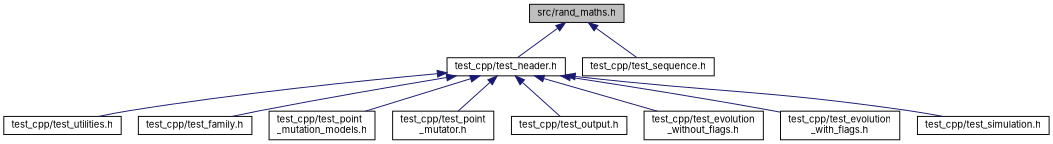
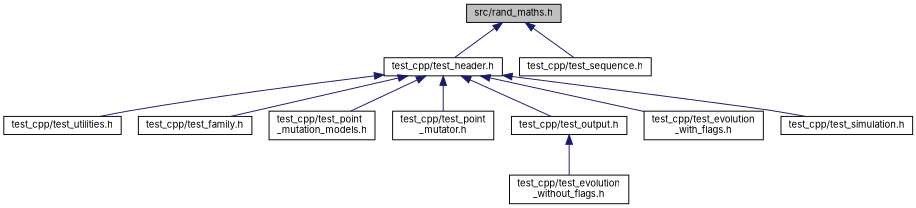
  digraph {
    fontname=Inter
    node [color=black fillcolor=white fontname=Inter fontsize=10 shape=record style=filled]
    edge [color=midnightblue dir=back fontname=Inter fontsize=10 labelfontname=Helvetica labelfontsize=10 style=solid]
    n1 [fillcolor=grey75 fontcolor=black height=0.2 label="src/rand_maths.h" width=0.4]
    n2 [height=0.2 label="test_cpp/test_header.h" width=0.4]
    n3 [height=0.2 label="test_cpp/test_sequence.h" width=0.4]
    n4 [height=0.2 label="test_cpp/test_utilities.h" width=0.4]
    n5 [height=0.2 label="test_cpp/test_family.h" width=0.4]
    n6 [height=0.2 label="test_cpp/test_point\l_mutation_models.h" width=0.4]
    n7 [height=0.2 label="test_cpp/test_point\l_mutator.h" width=0.4]
    n8 [height=0.2 label="test_cpp/test_output.h" width=0.4]
    n9 [height=0.2 label="test_cpp/test_evolution\l_without_flags.h" width=0.4]
    n10 [height=0.2 label="test_cpp/test_evolution\l_with_flags.h" width=0.4]
    n11 [height=0.2 label="test_cpp/test_simulation.h" width=0.4]
    n1 -> n2
    n1 -> n3
    n2 -> n4
    n2 -> n5
    n2 -> n6
    n2 -> n7
    n2 -> n8
-   n2 -> n9
+   n8 -> n9
    n2 -> n10
    n2 -> n11
  }
